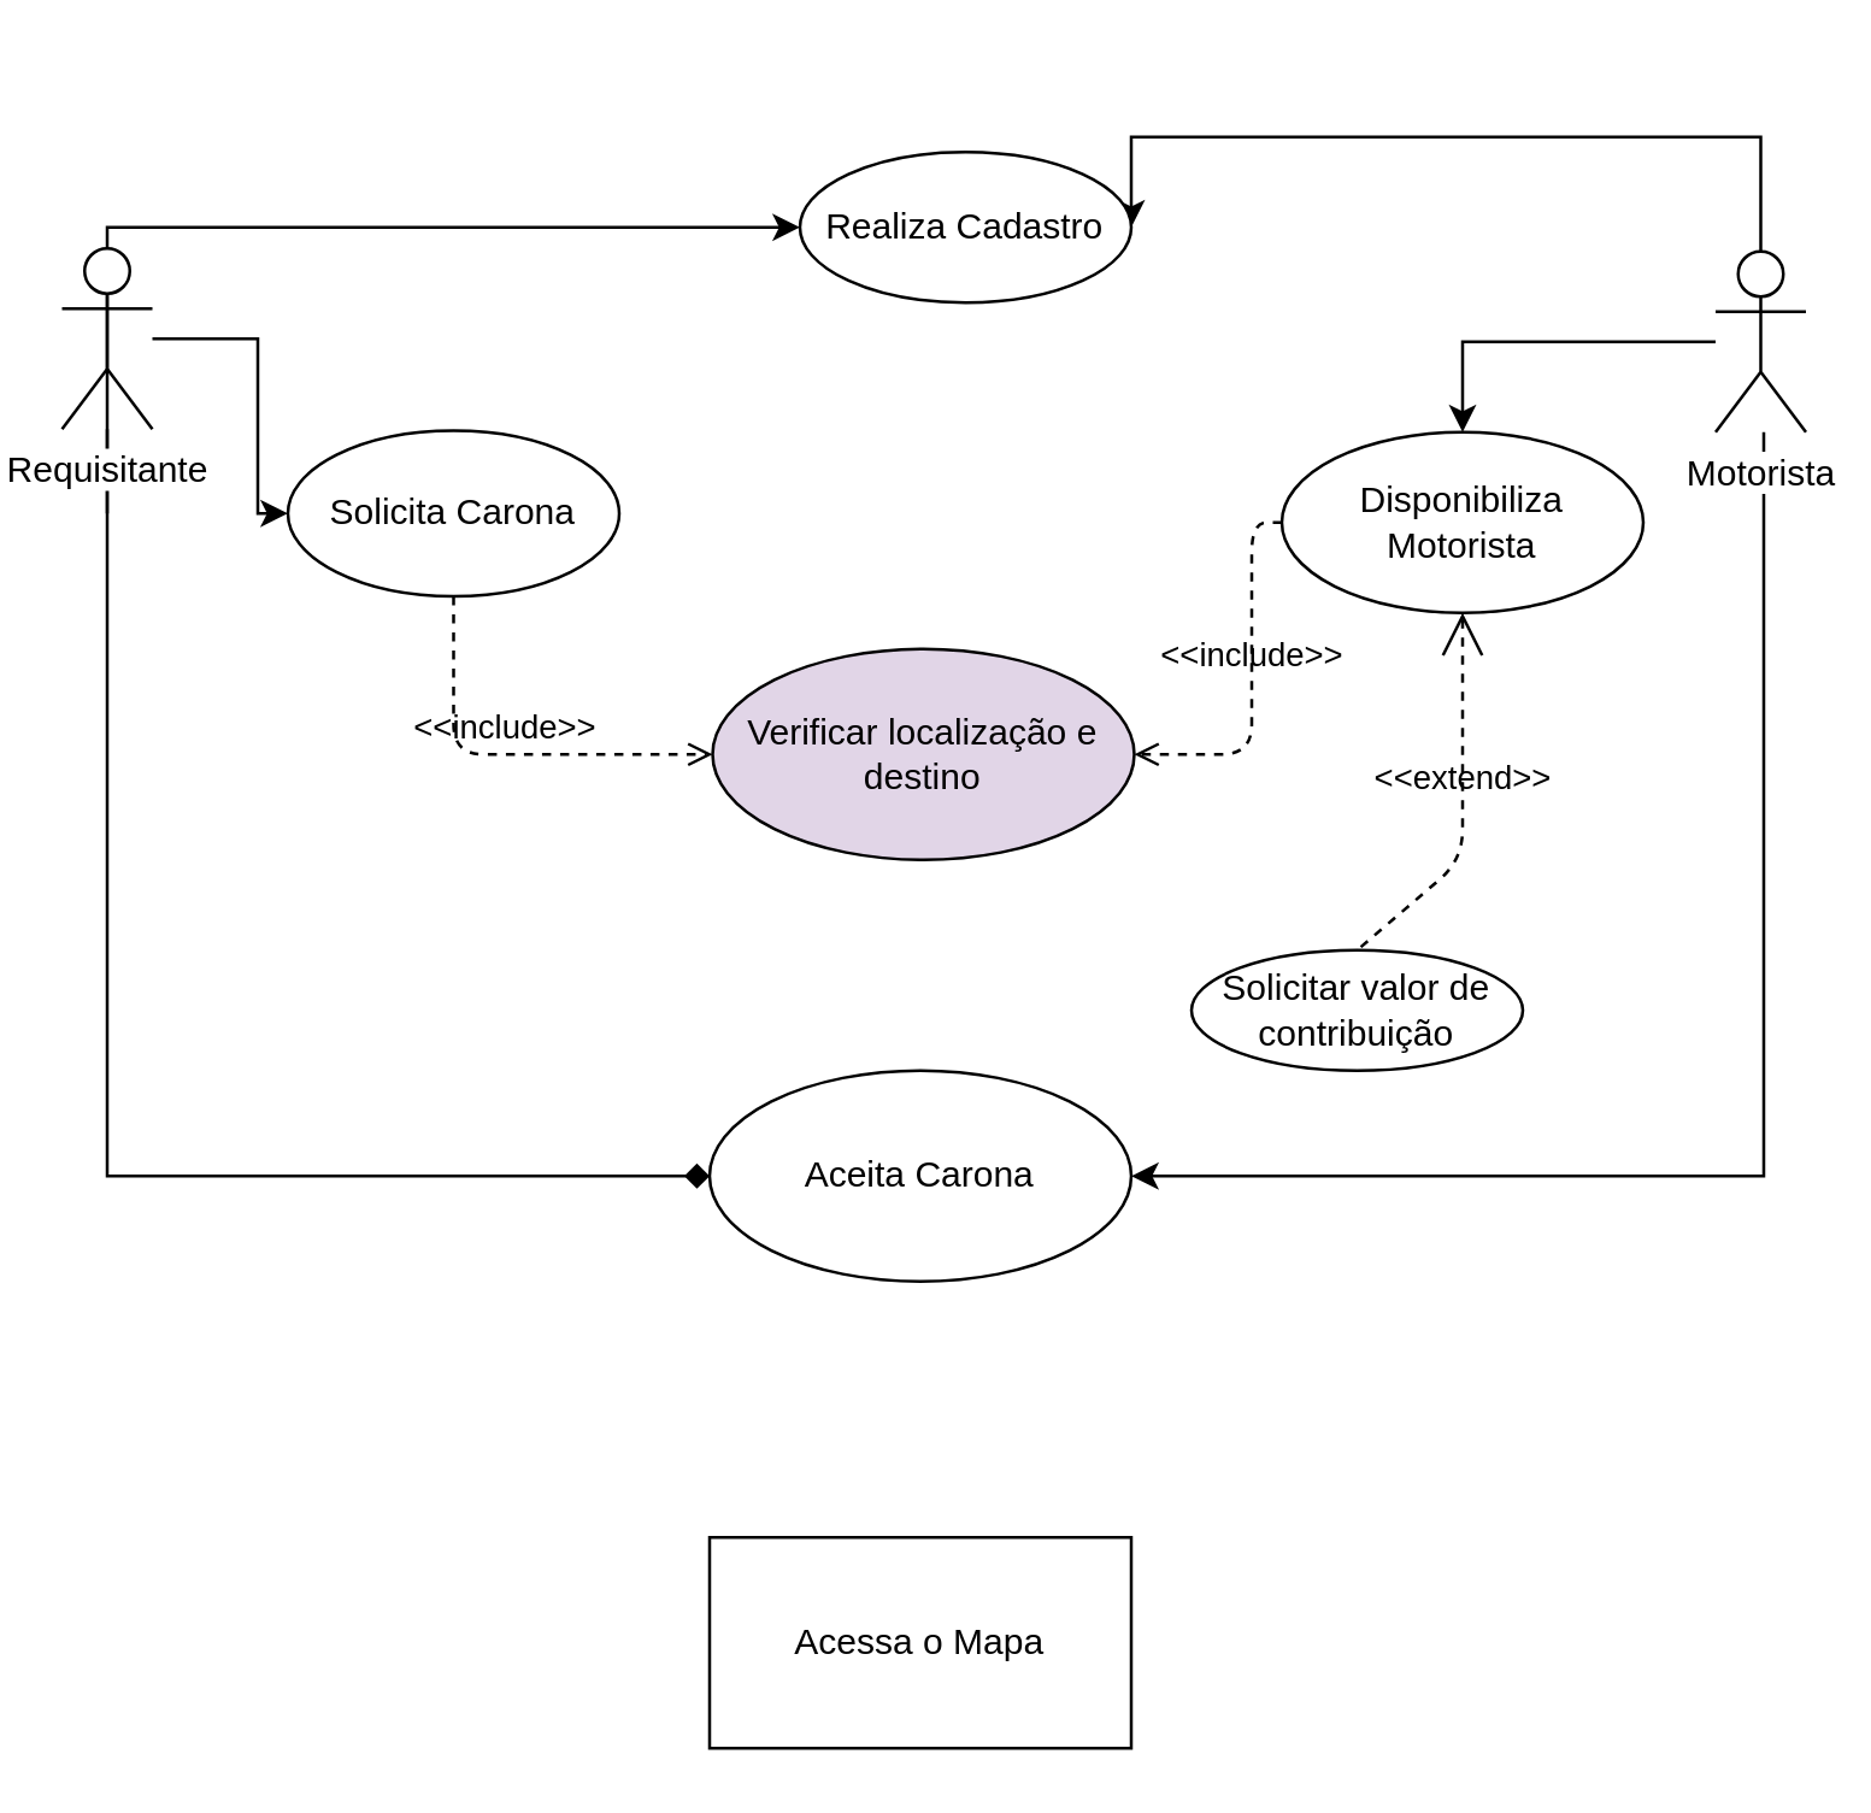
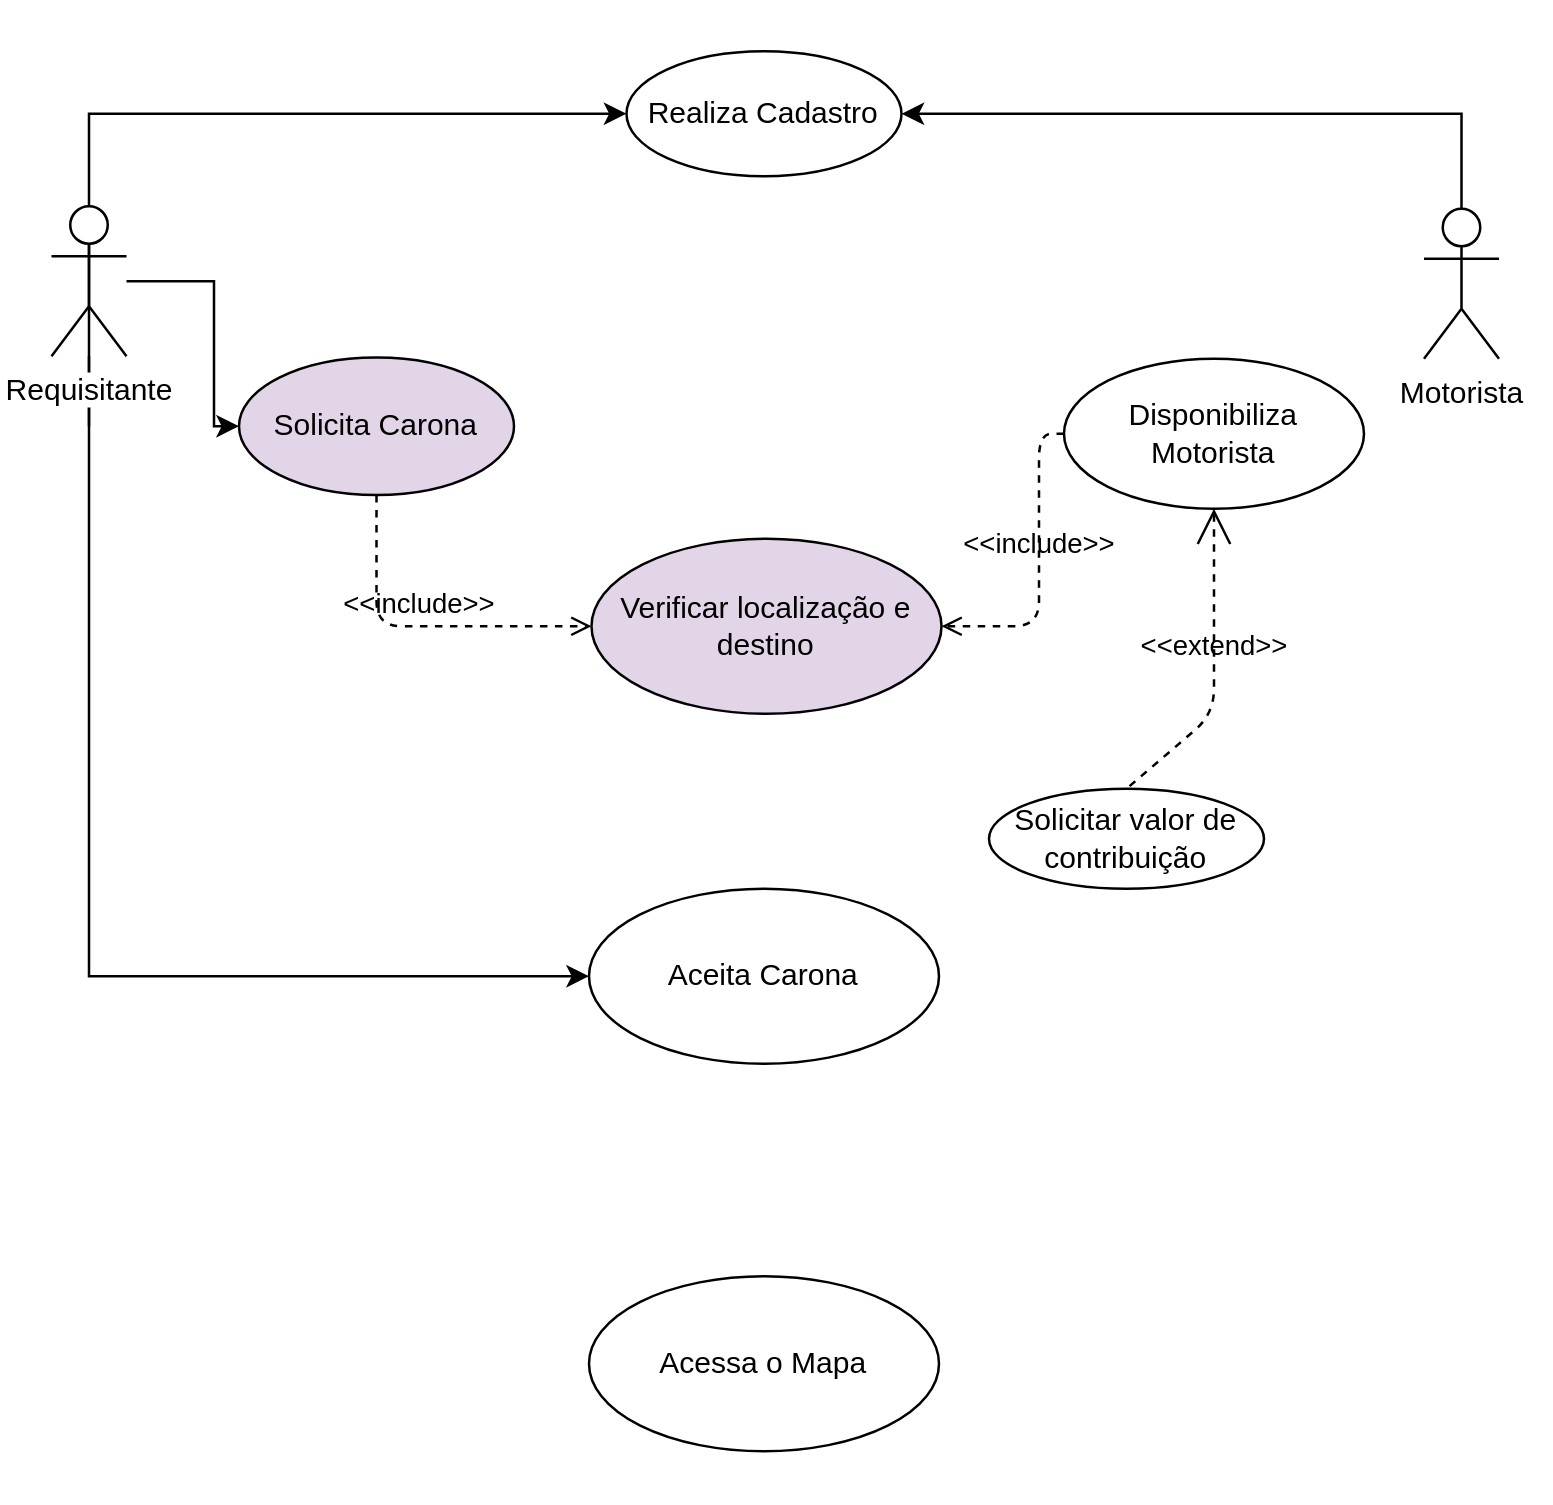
  <mxCell id="0" />
  <mxCell id="1" parent="0" />
  <mxCell id="2" style="edgeStyle=orthogonalEdgeStyle;rounded=0;orthogonalLoop=1;jettySize=auto;html=1;entryX=0;entryY=0.5;entryDx=0;entryDy=0;" edge="1" parent="1" source="5" target="10"><mxGeometry relative="1" as="geometry"><Array as="points"><mxPoint x="35" y="170" /><mxPoint x="35" y="45" /></Array></mxGeometry></mxCell>
- <mxCell id="3" style="edgeStyle=orthogonalEdgeStyle;rounded=0;orthogonalLoop=1;jettySize=auto;html=1;entryX=0;entryY=0.5;entryDx=0;entryDy=0;endArrow=diamond;" edge="1" parent="1" source="5" target="13"><mxGeometry relative="1" as="geometry"><Array as="points"><mxPoint x="35" y="170" /><mxPoint x="35" y="390" /></Array></mxGeometry></mxCell>
+ <mxCell id="3" style="edgeStyle=orthogonalEdgeStyle;rounded=0;orthogonalLoop=1;jettySize=auto;html=1;entryX=0;entryY=0.5;entryDx=0;entryDy=0;" edge="1" parent="1" source="5" target="13"><mxGeometry relative="1" as="geometry"><Array as="points"><mxPoint x="35" y="170" /><mxPoint x="35" y="390" /></Array></mxGeometry></mxCell>
  <mxCell id="4" style="edgeStyle=orthogonalEdgeStyle;rounded=0;orthogonalLoop=1;jettySize=auto;html=1;entryX=0;entryY=0.5;entryDx=0;entryDy=0;" edge="1" parent="1" source="5" target="11"><mxGeometry relative="1" as="geometry"><Array as="points"><mxPoint x="85" y="170" /></Array></mxGeometry></mxCell>
  <mxCell id="5" value="Requisitante" style="shape=umlActor;verticalLabelPosition=bottom;labelBackgroundColor=#ffffff;verticalAlign=top;html=1;" vertex="1" parent="1"><mxGeometry x="20" y="82" width="30" height="60" as="geometry" /></mxCell>
- <mxCell id="6" style="edgeStyle=orthogonalEdgeStyle;rounded=0;orthogonalLoop=1;jettySize=auto;html=1;entryX=0.5;entryY=0;entryDx=0;entryDy=0;" edge="1" parent="1" source="9" target="12"><mxGeometry relative="1" as="geometry" /></mxCell>
  <mxCell id="7" style="edgeStyle=orthogonalEdgeStyle;rounded=0;orthogonalLoop=1;jettySize=auto;html=1;entryX=1;entryY=0.5;entryDx=0;entryDy=0;" edge="1" parent="1" source="9" target="10"><mxGeometry relative="1" as="geometry"><Array as="points"><mxPoint x="584" y="45" /></Array></mxGeometry></mxCell>
- <mxCell id="8" style="edgeStyle=orthogonalEdgeStyle;rounded=0;orthogonalLoop=1;jettySize=auto;html=1;entryX=1;entryY=0.5;entryDx=0;entryDy=0;" edge="1" parent="1" source="9" target="13"><mxGeometry relative="1" as="geometry"><Array as="points"><mxPoint x="585" y="390" /></Array></mxGeometry></mxCell>
  <mxCell id="9" value="Motorista" style="shape=umlActor;verticalLabelPosition=bottom;labelBackgroundColor=#ffffff;verticalAlign=top;html=1;" vertex="1" parent="1"><mxGeometry x="569" y="83" width="30" height="60" as="geometry" /></mxCell>
- <mxCell id="10" value="Realiza Cadastro" style="ellipse;whiteSpace=wrap;html=1;" vertex="1" parent="1"><mxGeometry x="265" y="50" width="110" height="50" as="geometry" /></mxCell>
- <mxCell id="11" value="Solicita Carona" style="ellipse;whiteSpace=wrap;html=1;" vertex="1" parent="1"><mxGeometry x="95" y="142.5" width="110" height="55" as="geometry" /></mxCell>
+ <mxCell id="10" value="Realiza Cadastro" style="ellipse;whiteSpace=wrap;html=1;" vertex="1" parent="1"><mxGeometry x="250" y="20" width="110" height="50" as="geometry" /></mxCell>
+ <mxCell id="11" value="Solicita Carona" style="ellipse;whiteSpace=wrap;html=1;fillColor=#e1d5e7;" vertex="1" parent="1"><mxGeometry x="95" y="142.5" width="110" height="55" as="geometry" /></mxCell>
  <mxCell id="12" value="Disponibiliza Motorista" style="ellipse;whiteSpace=wrap;html=1;" vertex="1" parent="1"><mxGeometry x="425" y="143" width="120" height="60" as="geometry" /></mxCell>
  <mxCell id="13" value="Aceita Carona" style="ellipse;whiteSpace=wrap;html=1;" vertex="1" parent="1"><mxGeometry x="235" y="355" width="140" height="70" as="geometry" /></mxCell>
- <mxCell id="14" value="Acessa o Mapa" style="whiteSpace=wrap;html=1;rounded=0;" vertex="1" parent="1"><mxGeometry x="235" y="510" width="140" height="70" as="geometry" /></mxCell>
+ <mxCell id="14" value="Acessa o Mapa" style="ellipse;whiteSpace=wrap;html=1;" vertex="1" parent="1"><mxGeometry x="235" y="510" width="140" height="70" as="geometry" /></mxCell>
  <mxCell id="15" value="Solicitar valor de contribuição" style="ellipse;whiteSpace=wrap;html=1;" vertex="1" parent="1"><mxGeometry x="395" y="315" width="110" height="40" as="geometry" /></mxCell>
  <mxCell id="16" value="Verificar localização e destino" style="ellipse;whiteSpace=wrap;html=1;fillColor=#e1d5e7;" vertex="1" parent="1"><mxGeometry x="236" y="215" width="140" height="70" as="geometry" /></mxCell>
  <mxCell id="17" value="&amp;lt;&amp;lt;extend&amp;gt;&amp;gt;" style="edgeStyle=none;html=1;startArrow=open;endArrow=none;startSize=12;verticalAlign=bottom;dashed=1;labelBackgroundColor=none;entryX=0.5;entryY=0;entryDx=0;entryDy=0;exitX=0.5;exitY=1;exitDx=0;exitDy=0;" edge="1" parent="1" source="12" target="15"><mxGeometry width="160" relative="1" as="geometry"><mxPoint x="565" y="210" as="sourcePoint" /><mxPoint x="495" y="385" as="targetPoint" /><Array as="points"><mxPoint x="485" y="285" /></Array></mxGeometry></mxCell>
  <mxCell id="18" value="&amp;lt;&amp;lt;include&amp;gt;&amp;gt;" style="edgeStyle=none;html=1;endArrow=open;verticalAlign=bottom;dashed=1;labelBackgroundColor=none;entryX=0;entryY=0.5;entryDx=0;entryDy=0;exitX=0.5;exitY=1;exitDx=0;exitDy=0;" edge="1" parent="1" source="11" target="16"><mxGeometry width="160" relative="1" as="geometry"><mxPoint x="255" y="160" as="sourcePoint" /><mxPoint x="255" y="224" as="targetPoint" /><Array as="points"><mxPoint x="150" y="250" /></Array></mxGeometry></mxCell>
  <mxCell id="19" value="&amp;lt;&amp;lt;include&amp;gt;&amp;gt;" style="edgeStyle=none;html=1;endArrow=open;verticalAlign=bottom;dashed=1;labelBackgroundColor=none;exitX=0;exitY=0.5;exitDx=0;exitDy=0;entryX=1;entryY=0.5;entryDx=0;entryDy=0;" edge="1" parent="1" source="12" target="16"><mxGeometry width="160" relative="1" as="geometry"><mxPoint x="465" y="390" as="sourcePoint" /><mxPoint x="475" y="160" as="targetPoint" /><Array as="points"><mxPoint x="415" y="173" /><mxPoint x="415" y="250" /></Array></mxGeometry></mxCell>
